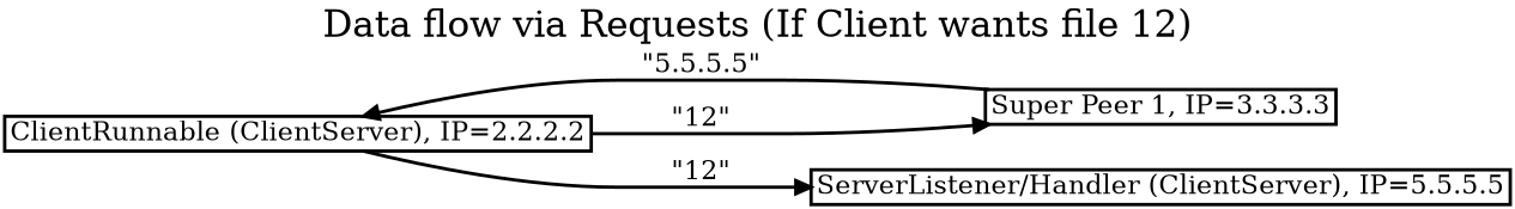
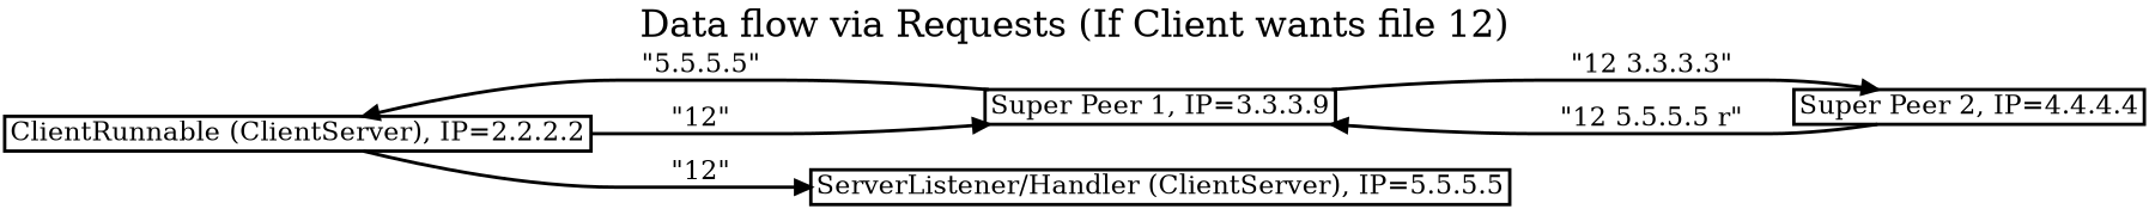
  digraph {
    fontsize=55.0
    label="Data flow via Requests (If Client wants file 12)"
    labelloc=t
    rankdir=LR
    node [fontsize=40.0 penwidth=5 shape=box]
    edge [arrowsize=2.25 fontsize=40.0 minlen=4 penwidth=5]
    n1 [label="ClientRunnable (ClientServer), IP=2.2.2.2"]
-   n2 [label="Super Peer 1, IP=3.3.3.3"]
+   n2 [label="Super Peer 1, IP=3.3.3.9"]
    n3 [label="ServerListener/Handler (ClientServer), IP=5.5.5.5"]
+   n4 [label="Super Peer 2, IP=4.4.4.4"]
    n1 -> n2 [label="\"12\""]
    n1 -> n3 [label="\"12\""]
    n2 -> n1 [label="\"5.5.5.5\""]
+   n2 -> n4 [label="\"12 3.3.3.3\""]
+   n4 -> n2 [label="\"12 5.5.5.5 r\""]
  }
